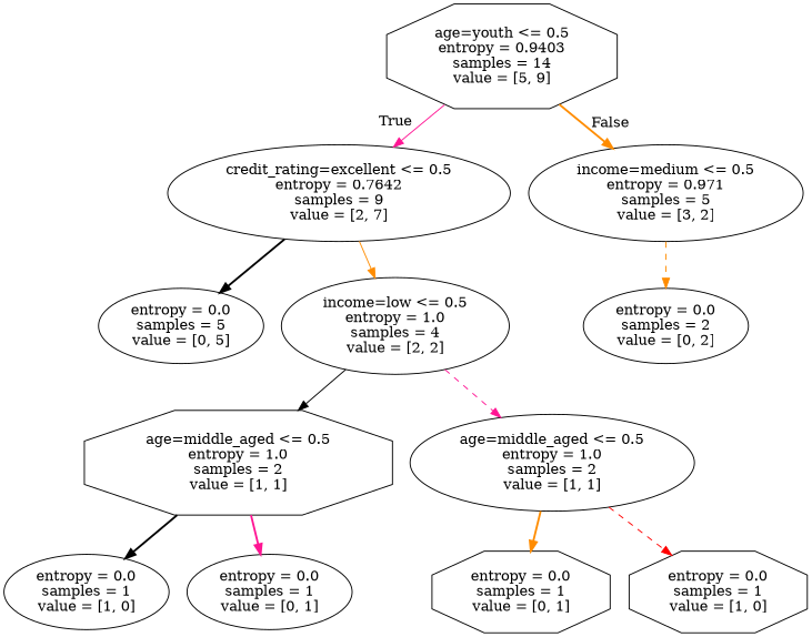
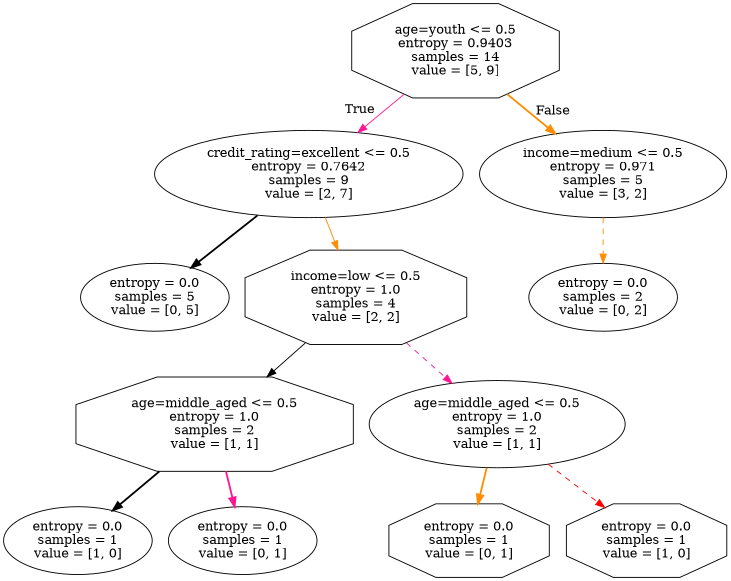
  digraph {
    node [shape=ellipse]
    edge [color=darkorange style=bold]
    n1 [label="age=youth <= 0.5\nentropy = 0.9403\nsamples = 14\nvalue = [5, 9]" shape=octagon]
    n2 [label="credit_rating=excellent <= 0.5\nentropy = 0.7642\nsamples = 9\nvalue = [2, 7]"]
    n3 [label="income=medium <= 0.5\nentropy = 0.971\nsamples = 5\nvalue = [3, 2]"]
    n4 [label="entropy = 0.0\nsamples = 5\nvalue = [0, 5]"]
-   n5 [label="income=low <= 0.5\nentropy = 1.0\nsamples = 4\nvalue = [2, 2]"]
+   n5 [label="income=low <= 0.5\nentropy = 1.0\nsamples = 4\nvalue = [2, 2]" shape=octagon]
    n6 [label="entropy = 0.0\nsamples = 2\nvalue = [0, 2]"]
    n7 [label="age=middle_aged <= 0.5\nentropy = 1.0\nsamples = 2\nvalue = [1, 1]" shape=octagon]
    n8 [label="age=middle_aged <= 0.5\nentropy = 1.0\nsamples = 2\nvalue = [1, 1]"]
    n9 [label="entropy = 0.0\nsamples = 1\nvalue = [1, 0]"]
    n10 [label="entropy = 0.0\nsamples = 1\nvalue = [0, 1]"]
    n11 [label="entropy = 0.0\nsamples = 1\nvalue = [0, 1]" shape=octagon]
    n12 [label="entropy = 0.0\nsamples = 1\nvalue = [1, 0]" shape=octagon]
    n1 -> n2 [color=deeppink headlabel=True labelangle=45 labeldistance=2.5 style=solid]
    n1 -> n3 [headlabel=False labelangle=-45 labeldistance=2.5]
    n2 -> n4 [color=black]
    n2 -> n5 [style=solid]
    n3 -> n6 [style=dashed]
    n5 -> n7 [color=black style=solid]
    n5 -> n8 [color=deeppink style=dashed]
    n7 -> n9 [color=black]
    n7 -> n10 [color=deeppink]
    n8 -> n11
    n8 -> n12 [color=red style=dashed]
  }
